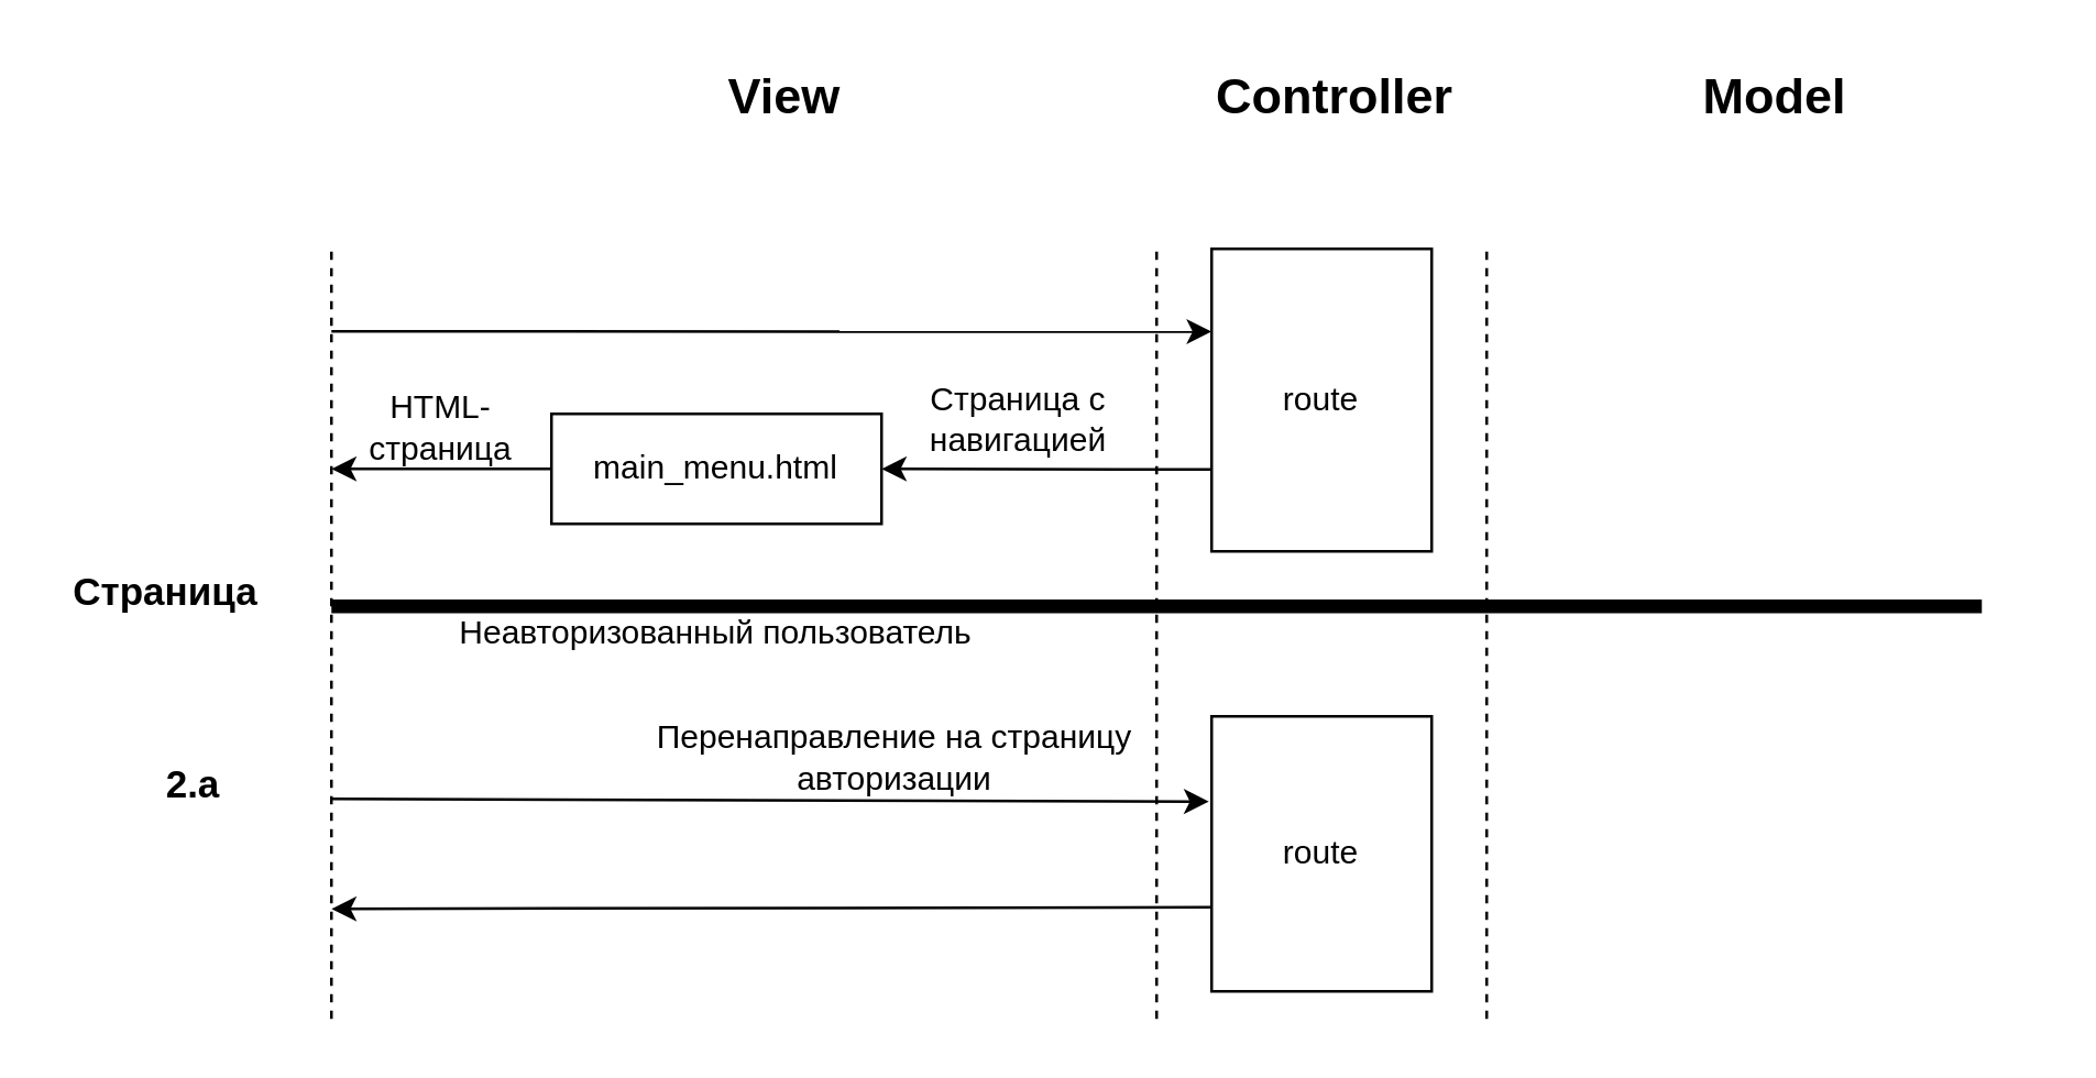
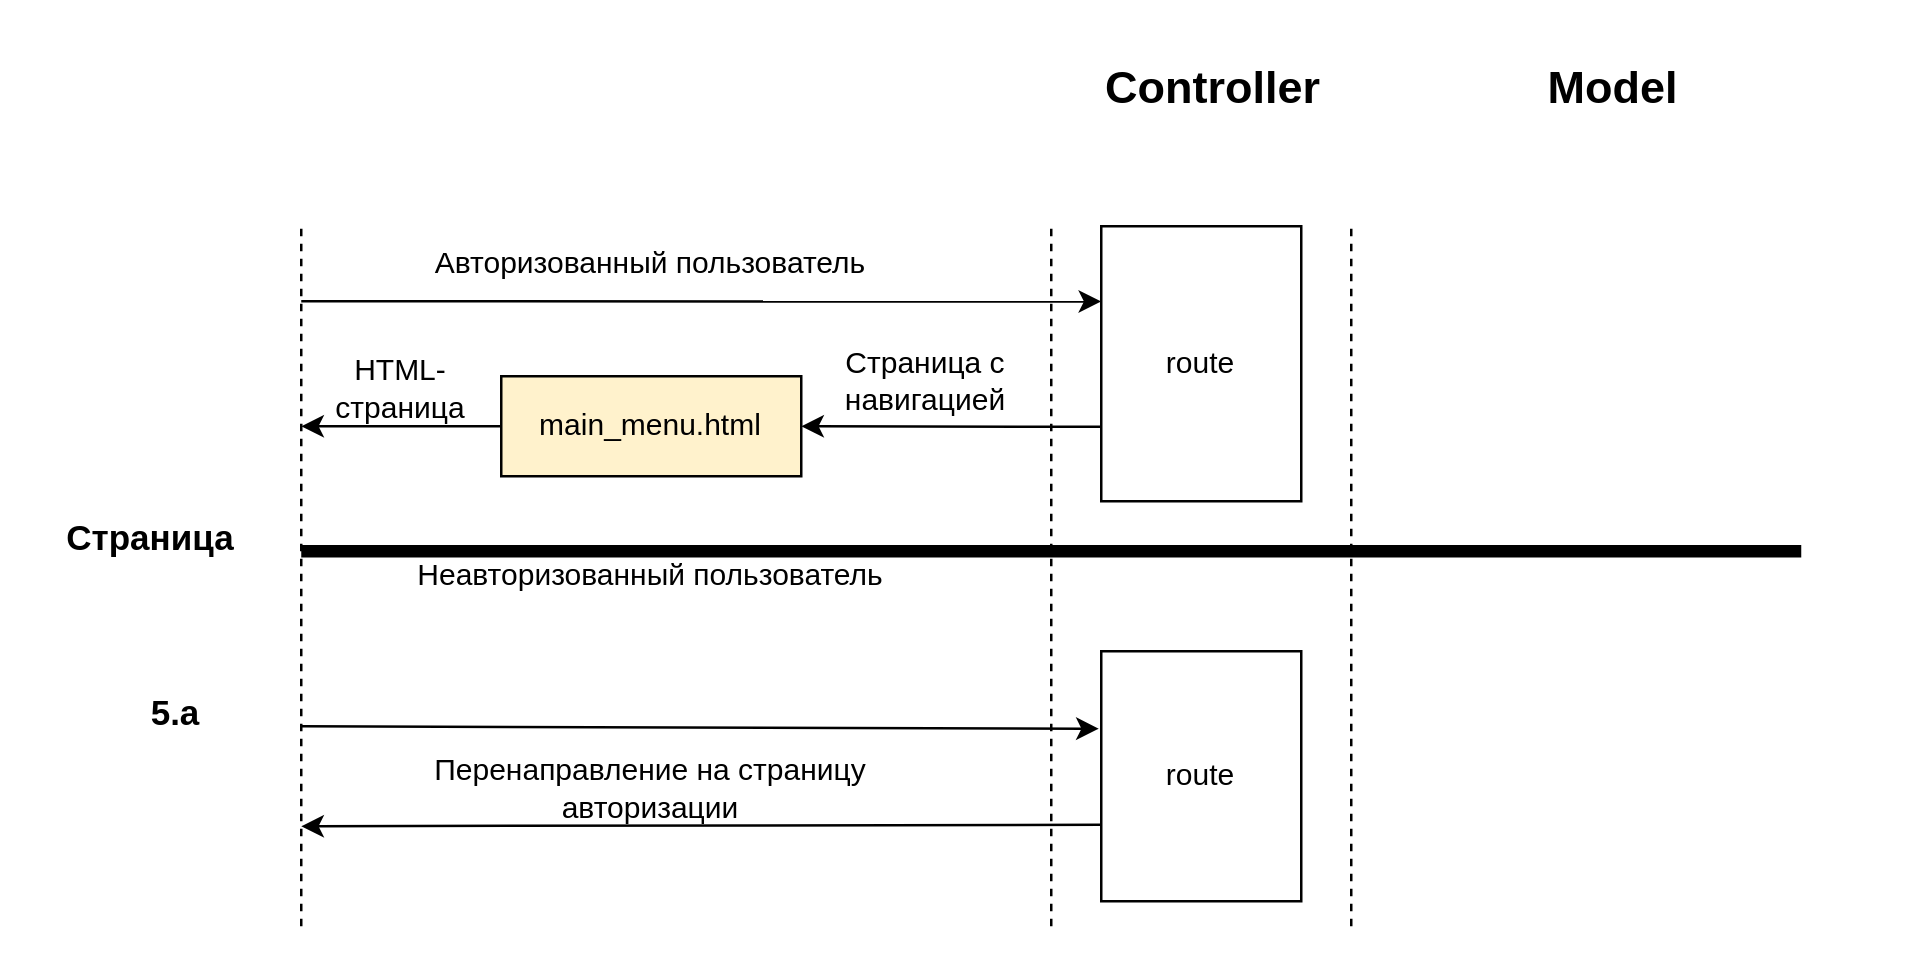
  <mxCell id="0" />
  <mxCell id="1" parent="0" />
  <mxCell id="2" value="" style="endArrow=none;dashed=1;html=1;rounded=0;" parent="1" edge="1"><mxGeometry width="50" height="50" relative="1" as="geometry"><mxPoint x="120" y="370" as="sourcePoint" /><mxPoint x="120" y="90" as="targetPoint" /></mxGeometry></mxCell>
  <mxCell id="3" value="" style="endArrow=classic;html=1;rounded=0;entryX=0;entryY=0.051;entryDx=0;entryDy=0;entryPerimeter=0;" parent="1" edge="1"><mxGeometry width="50" height="50" relative="1" as="geometry"><mxPoint x="120" y="120" as="sourcePoint" /><mxPoint x="440" y="120.09" as="targetPoint" /></mxGeometry></mxCell>
+ <mxCell id="4" value="Авторизованный пользователь" style="text;html=1;align=center;verticalAlign=middle;whiteSpace=wrap;rounded=0;" parent="1" vertex="1"><mxGeometry x="160" y="90" width="200" height="30" as="geometry" /></mxCell>
  <mxCell id="5" value="route" style="rounded=0;whiteSpace=wrap;html=1;" parent="1" vertex="1"><mxGeometry x="440" y="90" width="80" height="110" as="geometry" /></mxCell>
  <mxCell id="6" value="" style="endArrow=classic;html=1;rounded=0;exitX=0;exitY=0.136;exitDx=0;exitDy=0;exitPerimeter=0;" parent="1" edge="1"><mxGeometry width="50" height="50" relative="1" as="geometry"><mxPoint x="440" y="170.24" as="sourcePoint" /><mxPoint x="320" y="170" as="targetPoint" /></mxGeometry></mxCell>
- <mxCell id="7" value="main_menu.html" style="rounded=0;whiteSpace=wrap;html=1;" parent="1" vertex="1"><mxGeometry x="200" y="150" width="120" height="40" as="geometry" /></mxCell>
+ <mxCell id="7" value="main_menu.html" style="rounded=0;whiteSpace=wrap;html=1;fillColor=#fff2cc;" parent="1" vertex="1"><mxGeometry x="200" y="150" width="120" height="40" as="geometry" /></mxCell>
  <mxCell id="8" value="" style="endArrow=classic;html=1;rounded=0;" parent="1" edge="1"><mxGeometry width="50" height="50" relative="1" as="geometry"><mxPoint x="200" y="170" as="sourcePoint" /><mxPoint x="120" y="170" as="targetPoint" /></mxGeometry></mxCell>
  <mxCell id="9" value="Страница с навигацией" style="text;html=1;align=center;verticalAlign=middle;whiteSpace=wrap;rounded=0;" parent="1" vertex="1"><mxGeometry x="330" y="137" width="80" height="30" as="geometry" /></mxCell>
  <mxCell id="10" value="HTML-страница" style="text;html=1;align=center;verticalAlign=middle;whiteSpace=wrap;rounded=0;" parent="1" vertex="1"><mxGeometry x="120" y="140" width="80" height="30" as="geometry" /></mxCell>
  <mxCell id="11" value="" style="endArrow=none;dashed=1;html=1;rounded=0;" parent="1" edge="1"><mxGeometry width="50" height="50" relative="1" as="geometry"><mxPoint x="420" y="370" as="sourcePoint" /><mxPoint x="420" y="90" as="targetPoint" /></mxGeometry></mxCell>
- <mxCell id="12" value="View" style="text;html=1;align=center;verticalAlign=middle;whiteSpace=wrap;rounded=0;fontSize=18;fontStyle=1" parent="1" vertex="1"><mxGeometry x="190" y="20" width="190" height="30" as="geometry" /></mxCell>
  <mxCell id="13" value="Controller" style="text;html=1;align=center;verticalAlign=middle;whiteSpace=wrap;rounded=0;fontSize=18;fontStyle=1" parent="1" vertex="1"><mxGeometry x="390" y="20" width="190" height="30" as="geometry" /></mxCell>
  <mxCell id="14" value="" style="endArrow=none;dashed=1;html=1;rounded=0;" parent="1" edge="1"><mxGeometry width="50" height="50" relative="1" as="geometry"><mxPoint x="540" y="370" as="sourcePoint" /><mxPoint x="540" y="90" as="targetPoint" /></mxGeometry></mxCell>
  <mxCell id="15" value="Model" style="text;html=1;align=center;verticalAlign=middle;whiteSpace=wrap;rounded=0;fontSize=18;fontStyle=1" parent="1" vertex="1"><mxGeometry x="550" y="20" width="190" height="30" as="geometry" /></mxCell>
  <mxCell id="16" value="&lt;font style=&quot;font-size: 14px;&quot;&gt;&lt;b&gt;Страница&lt;/b&gt;&lt;/font&gt;" style="text;html=1;align=center;verticalAlign=middle;whiteSpace=wrap;rounded=0;" parent="1" vertex="1"><mxGeometry x="20" y="200" width="80" height="30" as="geometry" /></mxCell>
  <mxCell id="17" value="" style="endArrow=none;html=1;rounded=0;strokeWidth=5;" parent="1" edge="1"><mxGeometry width="50" height="50" relative="1" as="geometry"><mxPoint x="120" y="220" as="sourcePoint" /><mxPoint x="720" y="220" as="targetPoint" /></mxGeometry></mxCell>
- <mxCell id="18" value="&lt;font style=&quot;font-size: 14px;&quot;&gt;&lt;b&gt;2.а&lt;/b&gt;&lt;/font&gt;" style="text;html=1;align=center;verticalAlign=middle;whiteSpace=wrap;rounded=0;" parent="1" vertex="1"><mxGeometry x="30" y="270" width="80" height="30" as="geometry" /></mxCell>
+ <mxCell id="18" value="&lt;font style=&quot;font-size: 14px;&quot;&gt;&lt;b&gt;5.а&lt;/b&gt;&lt;/font&gt;" style="text;html=1;align=center;verticalAlign=middle;whiteSpace=wrap;rounded=0;" parent="1" vertex="1"><mxGeometry x="30" y="270" width="80" height="30" as="geometry" /></mxCell>
  <mxCell id="19" value="" style="endArrow=classic;html=1;rounded=0;entryX=-0.008;entryY=0.065;entryDx=0;entryDy=0;entryPerimeter=0;" parent="1" edge="1"><mxGeometry width="50" height="50" relative="1" as="geometry"><mxPoint x="120" y="290" as="sourcePoint" /><mxPoint x="439" y="291" as="targetPoint" /></mxGeometry></mxCell>
  <mxCell id="20" value="Неавторизованный польз&lt;span style=&quot;background-color: initial;&quot;&gt;ователь&lt;/span&gt;" style="text;html=1;align=center;verticalAlign=middle;whiteSpace=wrap;rounded=0;" parent="1" vertex="1"><mxGeometry x="160" y="215" width="200" height="30" as="geometry" /></mxCell>
  <mxCell id="21" value="" style="endArrow=classic;html=1;rounded=0;entryX=0.021;entryY=0.299;entryDx=0;entryDy=0;entryPerimeter=0;exitX=0.004;exitY=0.694;exitDx=0;exitDy=0;exitPerimeter=0;" parent="1" edge="1"><mxGeometry width="50" height="50" relative="1" as="geometry"><mxPoint x="440.32" y="329.4" as="sourcePoint" /><mxPoint x="120" y="330" as="targetPoint" /></mxGeometry></mxCell>
- <mxCell id="22" value="Перенаправление на страницу авторизации" style="text;html=1;align=center;verticalAlign=middle;whiteSpace=wrap;rounded=0;" parent="1" vertex="1"><mxGeometry x="225" y="260" width="200" height="30" as="geometry" /></mxCell>
+ <mxCell id="22" value="Перенаправление на страницу авторизации" style="text;html=1;align=center;verticalAlign=middle;whiteSpace=wrap;rounded=0;" parent="1" vertex="1"><mxGeometry x="160" y="300" width="200" height="30" as="geometry" /></mxCell>
  <mxCell id="23" value="route" style="rounded=0;whiteSpace=wrap;html=1;" parent="1" vertex="1"><mxGeometry x="440" y="260" width="80" height="100" as="geometry" /></mxCell>
